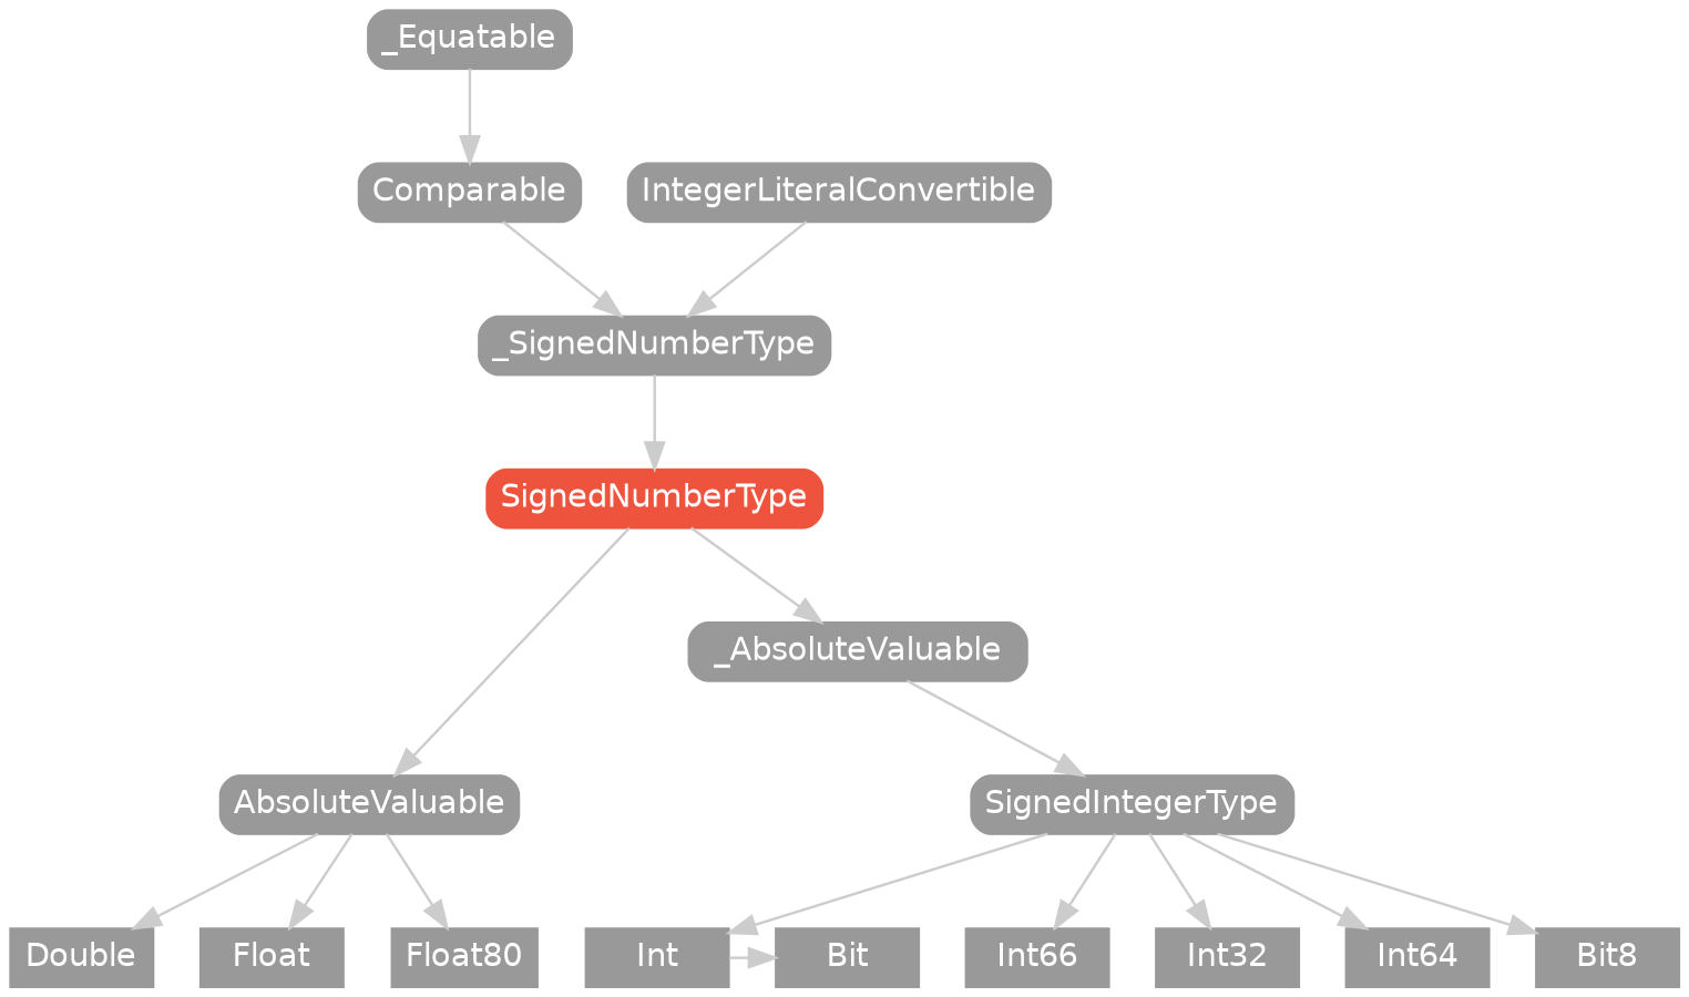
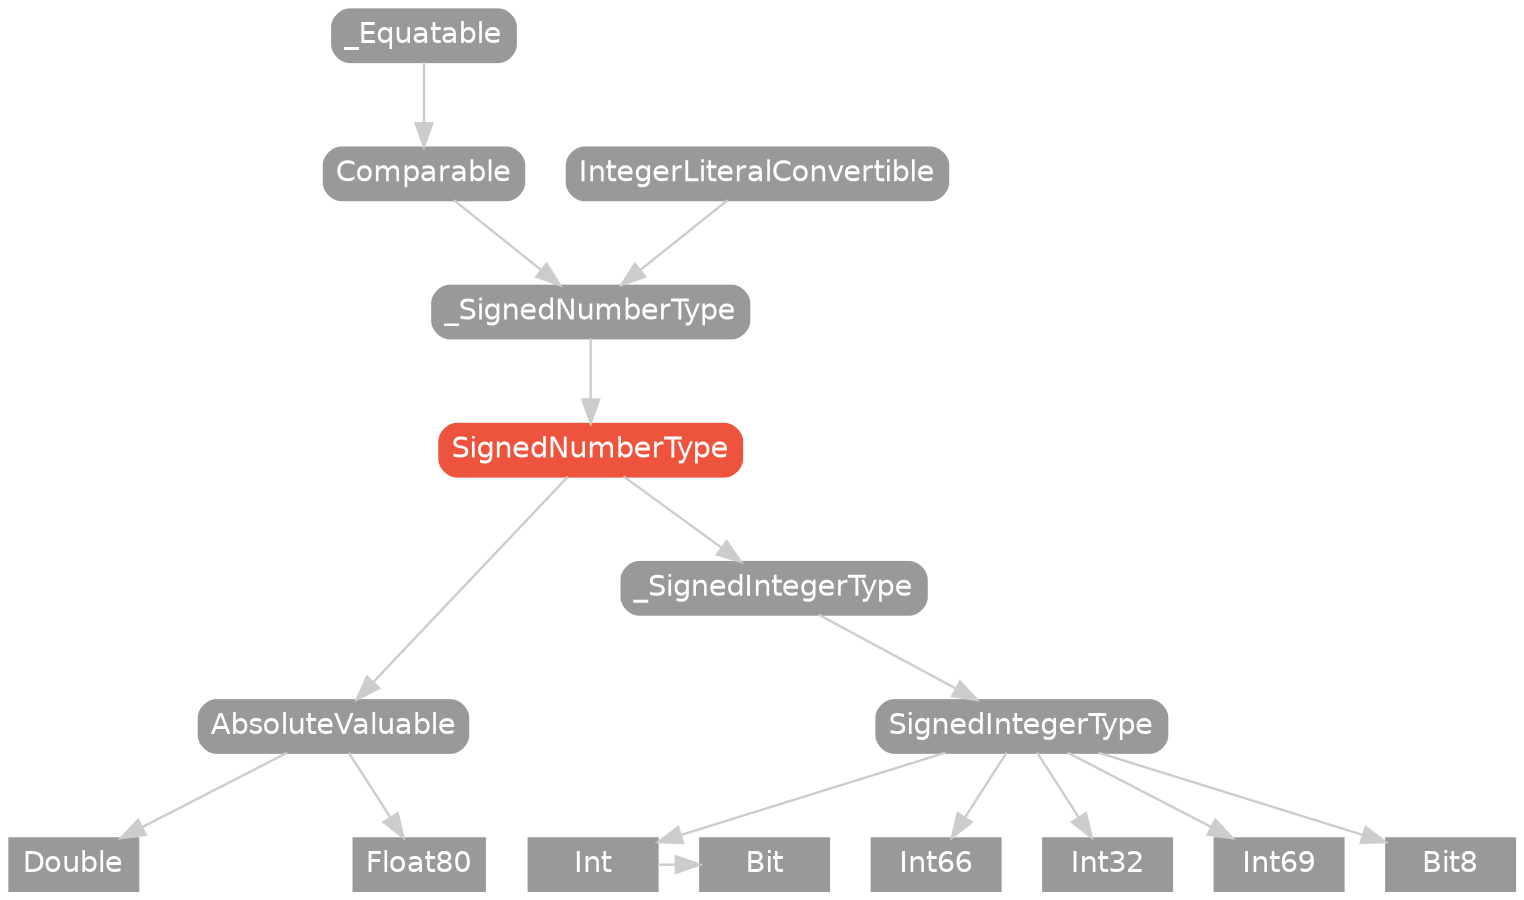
  strict digraph {
    node [color="#999999" fillcolor="#999999" fontcolor=white fontname=Helvetica fontsize=12 margin="0.07,0.05" shape=box style=filled]
    edge [color="#cccccc"]
    Bit [height=0.3]
    Double [height=0.3]
-   Float [height=0.3]
    Float80 [height=0.3]
    Int [height=0.3]
    n6 [height=0.3 label=Int66]
    Int32 [height=0.3]
-   Int64 [height=0.3]
+   Int64 [height=0.3 label=Int69]
    n9 [height=0.3 label=Bit8]
    AbsoluteValuable [height=0.3 style="filled,rounded"]
    Comparable [height=0.3 style="filled,rounded"]
    _SignedNumberType [height=0.3 style="filled,rounded"]
    SignedNumberType [color="#ee543d" fillcolor="#ee543d" height=0.3 style="filled,rounded"]
    IntegerLiteralConvertible [height=0.3 style="filled,rounded"]
    SignedIntegerType [height=0.3 style="filled,rounded"]
-   _SignedIntegerType [height=0.3 style="filled,rounded" label=_AbsoluteValuable]
+   _SignedIntegerType [height=0.3 style="filled,rounded"]
    n17 [height=0.3 label=_Equatable style="filled,rounded"]
    subgraph sub_1 {
      rank=max
      Bit
      Double
-     Float
      Float80
      Int
      n6
      Int32
      Int64
      n9
    }
    Int -> Bit
    AbsoluteValuable -> Double
-   AbsoluteValuable -> Float
    AbsoluteValuable -> Float80
    Comparable -> _SignedNumberType
    _SignedNumberType -> SignedNumberType
    SignedNumberType -> AbsoluteValuable
    SignedNumberType -> _SignedIntegerType
    IntegerLiteralConvertible -> _SignedNumberType
    SignedIntegerType -> Int
    SignedIntegerType -> n6
    SignedIntegerType -> Int32
    SignedIntegerType -> Int64
    SignedIntegerType -> n9
    _SignedIntegerType -> SignedIntegerType
    n17 -> Comparable
  }
